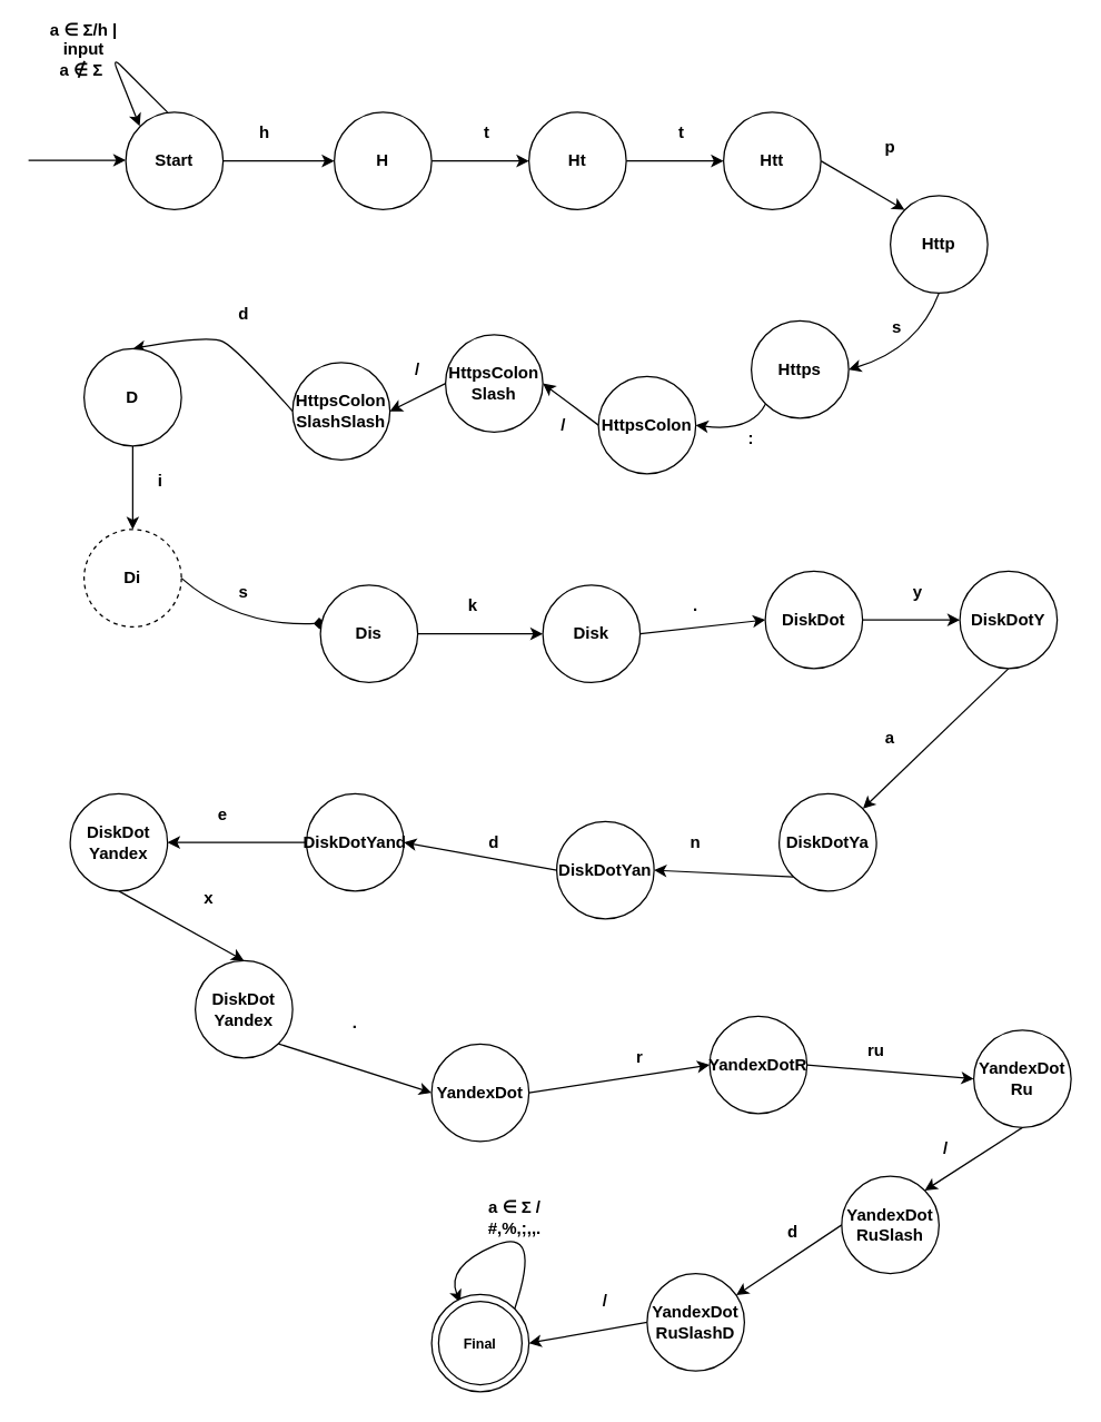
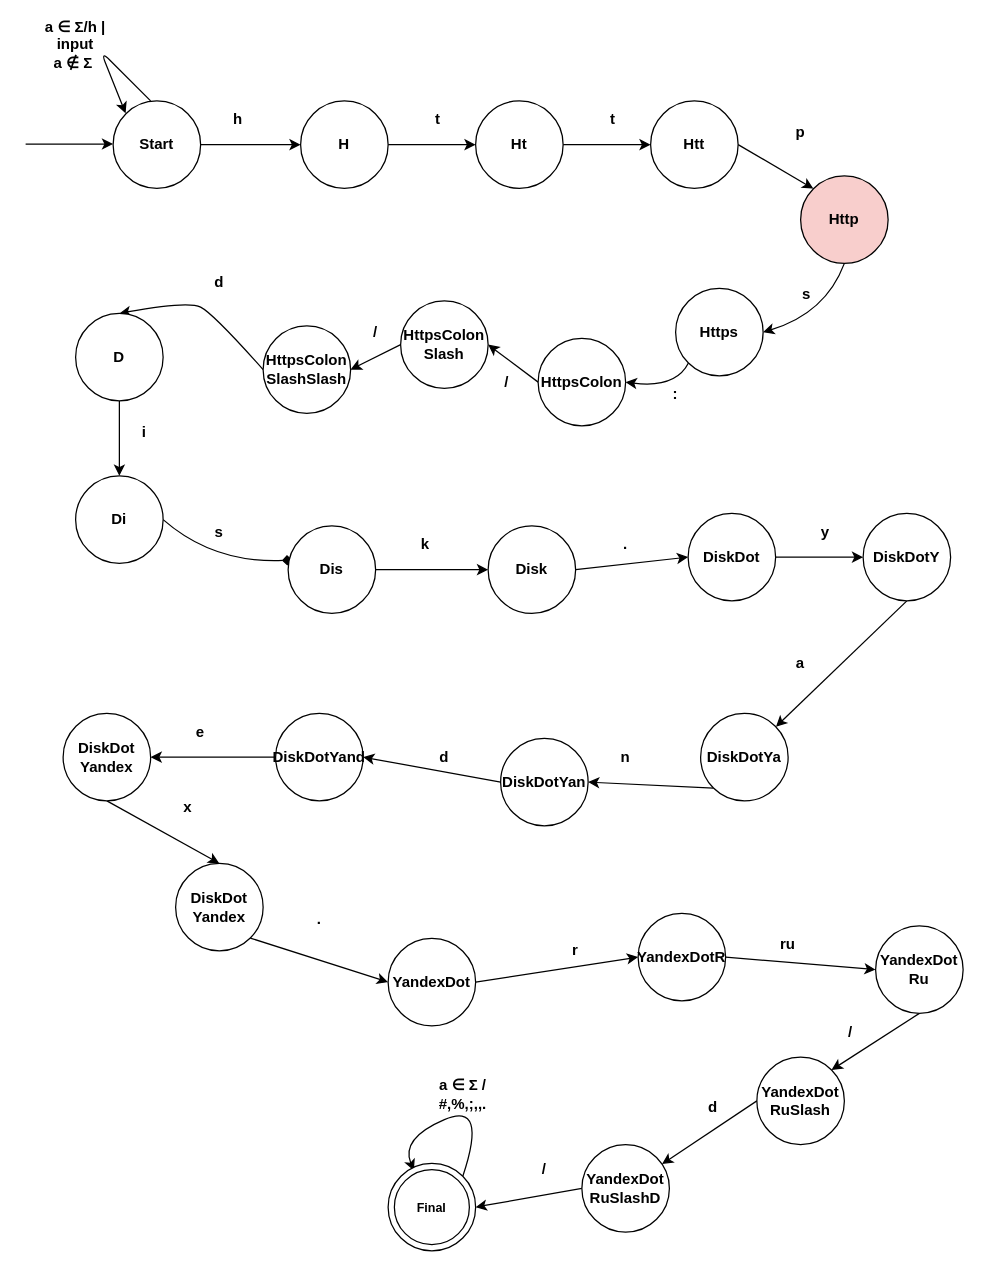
  <mxCell id="0" />
  <mxCell id="1" parent="0" />
  <mxCell id="2" style="edgeStyle=none;html=1;exitX=1;exitY=0.5;exitDx=0;exitDy=0;entryX=0;entryY=0.5;entryDx=0;entryDy=0;shadow=0;rounded=0;curved=1;fontStyle=1" edge="1" parent="1" source="3" target="5"><mxGeometry relative="1" as="geometry" /></mxCell>
  <mxCell id="3" value="Start" style="ellipse;whiteSpace=wrap;html=1;aspect=fixed;shadow=0;fontStyle=1" vertex="1" parent="1"><mxGeometry x="90" y="80" width="70" height="70" as="geometry" /></mxCell>
  <mxCell id="4" style="edgeStyle=none;html=1;exitX=1;exitY=0.5;exitDx=0;exitDy=0;entryX=0;entryY=0.5;entryDx=0;entryDy=0;rounded=0;curved=1;shadow=0;fontStyle=1" edge="1" parent="1" source="5" target="7"><mxGeometry relative="1" as="geometry" /></mxCell>
  <mxCell id="5" value="H" style="ellipse;whiteSpace=wrap;html=1;aspect=fixed;shadow=0;fontStyle=1" vertex="1" parent="1"><mxGeometry x="240" y="80" width="70" height="70" as="geometry" /></mxCell>
  <mxCell id="6" style="edgeStyle=none;html=1;exitX=1;exitY=0.5;exitDx=0;exitDy=0;entryX=0;entryY=0.5;entryDx=0;entryDy=0;rounded=0;curved=1;shadow=0;fontStyle=1" edge="1" parent="1" source="7" target="9"><mxGeometry relative="1" as="geometry" /></mxCell>
  <mxCell id="7" value="Ht" style="ellipse;whiteSpace=wrap;html=1;aspect=fixed;shadow=0;fontStyle=1" vertex="1" parent="1"><mxGeometry x="380" y="80" width="70" height="70" as="geometry" /></mxCell>
  <mxCell id="8" style="edgeStyle=none;html=1;exitX=1;exitY=0.5;exitDx=0;exitDy=0;entryX=0;entryY=0;entryDx=0;entryDy=0;rounded=0;curved=1;shadow=0;fontStyle=1" edge="1" parent="1" source="9" target="11"><mxGeometry relative="1" as="geometry" /></mxCell>
  <mxCell id="9" value="Htt" style="ellipse;whiteSpace=wrap;html=1;aspect=fixed;shadow=0;fontStyle=1" vertex="1" parent="1"><mxGeometry x="520" y="80" width="70" height="70" as="geometry" /></mxCell>
  <mxCell id="10" style="edgeStyle=none;html=1;exitX=0.5;exitY=1;exitDx=0;exitDy=0;entryX=1;entryY=0.5;entryDx=0;entryDy=0;shadow=0;rounded=0;curved=1;fontStyle=1" edge="1" parent="1" source="11" target="13"><mxGeometry relative="1" as="geometry"><Array as="points"><mxPoint x="660" y="250" /></Array></mxGeometry></mxCell>
- <mxCell id="11" value="Http" style="ellipse;whiteSpace=wrap;html=1;aspect=fixed;shadow=0;fontStyle=1" vertex="1" parent="1"><mxGeometry x="640" y="140" width="70" height="70" as="geometry" /></mxCell>
+ <mxCell id="11" value="Http" style="ellipse;whiteSpace=wrap;html=1;aspect=fixed;shadow=0;fontStyle=1;fillColor=#f8cecc;" vertex="1" parent="1"><mxGeometry x="640" y="140" width="70" height="70" as="geometry" /></mxCell>
  <mxCell id="12" style="edgeStyle=none;html=1;exitX=0;exitY=1;exitDx=0;exitDy=0;entryX=1;entryY=0.5;entryDx=0;entryDy=0;rounded=0;curved=1;shadow=0;fontStyle=1" edge="1" parent="1" source="13" target="15"><mxGeometry relative="1" as="geometry"><Array as="points"><mxPoint x="540" y="310" /></Array></mxGeometry></mxCell>
  <mxCell id="13" value="Https" style="ellipse;whiteSpace=wrap;html=1;aspect=fixed;shadow=0;fontStyle=1" vertex="1" parent="1"><mxGeometry x="540" y="230" width="70" height="70" as="geometry" /></mxCell>
  <mxCell id="14" style="edgeStyle=none;html=1;exitX=0;exitY=0.5;exitDx=0;exitDy=0;entryX=1;entryY=0.5;entryDx=0;entryDy=0;rounded=0;curved=1;shadow=0;fontStyle=1" edge="1" parent="1" source="15" target="17"><mxGeometry relative="1" as="geometry" /></mxCell>
  <mxCell id="15" value="HttpsColon" style="ellipse;whiteSpace=wrap;html=1;aspect=fixed;shadow=0;fontStyle=1" vertex="1" parent="1"><mxGeometry x="430" y="270" width="70" height="70" as="geometry" /></mxCell>
  <mxCell id="16" style="edgeStyle=none;html=1;exitX=0;exitY=0.5;exitDx=0;exitDy=0;entryX=1;entryY=0.5;entryDx=0;entryDy=0;rounded=0;curved=1;shadow=0;fontStyle=1" edge="1" parent="1" source="17" target="19"><mxGeometry relative="1" as="geometry" /></mxCell>
  <mxCell id="17" value="HttpsColon&lt;div&gt;Slash&lt;/div&gt;" style="ellipse;whiteSpace=wrap;html=1;aspect=fixed;shadow=0;fontStyle=1" vertex="1" parent="1"><mxGeometry x="320" y="240" width="70" height="70" as="geometry" /></mxCell>
  <mxCell id="18" style="edgeStyle=none;html=1;exitX=0;exitY=0.5;exitDx=0;exitDy=0;entryX=0.5;entryY=0;entryDx=0;entryDy=0;shadow=0;rounded=0;curved=1;fontStyle=1" edge="1" parent="1" source="19" target="21"><mxGeometry relative="1" as="geometry"><Array as="points"><mxPoint x="170" y="250" /><mxPoint x="150" y="240" /></Array></mxGeometry></mxCell>
  <mxCell id="19" value="HttpsColon&lt;div&gt;SlashSlash&lt;/div&gt;" style="ellipse;whiteSpace=wrap;html=1;aspect=fixed;shadow=0;fontStyle=1" vertex="1" parent="1"><mxGeometry x="210" y="260" width="70" height="70" as="geometry" /></mxCell>
  <mxCell id="20" style="edgeStyle=none;html=1;exitX=0.5;exitY=1;exitDx=0;exitDy=0;entryX=0.5;entryY=0;entryDx=0;entryDy=0;shadow=0;rounded=0;curved=1;fontStyle=1" edge="1" parent="1" source="21" target="23"><mxGeometry relative="1" as="geometry" /></mxCell>
  <mxCell id="21" value="D" style="ellipse;whiteSpace=wrap;html=1;aspect=fixed;shadow=0;fontStyle=1" vertex="1" parent="1"><mxGeometry x="60" y="250" width="70" height="70" as="geometry" /></mxCell>
  <mxCell id="22" style="edgeStyle=none;html=1;exitX=1;exitY=0.5;exitDx=0;exitDy=0;entryX=0.049;entryY=0.391;entryDx=0;entryDy=0;entryPerimeter=0;shadow=0;rounded=0;curved=1;fontStyle=1;endArrow=diamond;" edge="1" parent="1" source="23" target="25"><mxGeometry relative="1" as="geometry"><Array as="points"><mxPoint x="170" y="450" /></Array></mxGeometry></mxCell>
- <mxCell id="23" value="Di" style="ellipse;whiteSpace=wrap;html=1;aspect=fixed;shadow=0;fontStyle=1;dashed=1;" vertex="1" parent="1"><mxGeometry x="60" y="380" width="70" height="70" as="geometry" /></mxCell>
+ <mxCell id="23" value="Di" style="ellipse;whiteSpace=wrap;html=1;aspect=fixed;shadow=0;fontStyle=1" vertex="1" parent="1"><mxGeometry x="60" y="380" width="70" height="70" as="geometry" /></mxCell>
  <mxCell id="24" style="edgeStyle=none;html=1;exitX=1;exitY=0.5;exitDx=0;exitDy=0;entryX=0;entryY=0.5;entryDx=0;entryDy=0;shadow=0;rounded=0;curved=1;fontStyle=1" edge="1" parent="1" source="25" target="27"><mxGeometry relative="1" as="geometry" /></mxCell>
  <mxCell id="25" value="Dis" style="ellipse;whiteSpace=wrap;html=1;aspect=fixed;shadow=0;fontStyle=1" vertex="1" parent="1"><mxGeometry x="230" y="420" width="70" height="70" as="geometry" /></mxCell>
  <mxCell id="26" style="edgeStyle=none;html=1;exitX=1;exitY=0.5;exitDx=0;exitDy=0;entryX=0;entryY=0.5;entryDx=0;entryDy=0;shadow=0;rounded=0;curved=1;fontStyle=1" edge="1" parent="1" source="27" target="29"><mxGeometry relative="1" as="geometry" /></mxCell>
  <mxCell id="27" value="Disk" style="ellipse;whiteSpace=wrap;html=1;aspect=fixed;shadow=0;fontStyle=1" vertex="1" parent="1"><mxGeometry x="390" y="420" width="70" height="70" as="geometry" /></mxCell>
  <mxCell id="28" style="edgeStyle=none;html=1;exitX=1;exitY=0.5;exitDx=0;exitDy=0;shadow=0;rounded=0;curved=1;fontStyle=1" edge="1" parent="1" source="29" target="31"><mxGeometry relative="1" as="geometry" /></mxCell>
  <mxCell id="29" value="DiskDot" style="ellipse;whiteSpace=wrap;html=1;aspect=fixed;shadow=0;fontStyle=1" vertex="1" parent="1"><mxGeometry x="550" y="410" width="70" height="70" as="geometry" /></mxCell>
  <mxCell id="30" style="edgeStyle=none;html=1;exitX=0.5;exitY=1;exitDx=0;exitDy=0;shadow=0;rounded=0;curved=1;fontStyle=1" edge="1" parent="1" source="31" target="33"><mxGeometry relative="1" as="geometry" /></mxCell>
  <mxCell id="31" value="DiskDotY" style="ellipse;whiteSpace=wrap;html=1;aspect=fixed;shadow=0;fontStyle=1" vertex="1" parent="1"><mxGeometry x="690" y="410" width="70" height="70" as="geometry" /></mxCell>
  <mxCell id="32" style="edgeStyle=none;html=1;exitX=0;exitY=1;exitDx=0;exitDy=0;entryX=1;entryY=0.5;entryDx=0;entryDy=0;shadow=0;rounded=0;curved=1;fontStyle=1" edge="1" parent="1" source="33" target="35"><mxGeometry relative="1" as="geometry" /></mxCell>
  <mxCell id="33" value="DiskDotYa" style="ellipse;whiteSpace=wrap;html=1;aspect=fixed;shadow=0;fontStyle=1" vertex="1" parent="1"><mxGeometry x="560" y="570" width="70" height="70" as="geometry" /></mxCell>
  <mxCell id="34" style="edgeStyle=none;html=1;exitX=0;exitY=0.5;exitDx=0;exitDy=0;entryX=1;entryY=0.5;entryDx=0;entryDy=0;shadow=0;rounded=0;curved=1;fontStyle=1" edge="1" parent="1" source="35" target="37"><mxGeometry relative="1" as="geometry" /></mxCell>
  <mxCell id="35" value="DiskDotYan" style="ellipse;whiteSpace=wrap;html=1;aspect=fixed;shadow=0;fontStyle=1" vertex="1" parent="1"><mxGeometry x="400" y="590" width="70" height="70" as="geometry" /></mxCell>
  <mxCell id="36" style="edgeStyle=none;html=1;exitX=0;exitY=0.5;exitDx=0;exitDy=0;entryX=1;entryY=0.5;entryDx=0;entryDy=0;shadow=0;rounded=0;curved=1;fontStyle=1" edge="1" parent="1" source="37" target="39"><mxGeometry relative="1" as="geometry" /></mxCell>
  <mxCell id="37" value="DiskDotYand" style="ellipse;whiteSpace=wrap;html=1;aspect=fixed;shadow=0;fontStyle=1" vertex="1" parent="1"><mxGeometry x="220" y="570" width="70" height="70" as="geometry" /></mxCell>
  <mxCell id="38" style="edgeStyle=none;html=1;exitX=0.5;exitY=1;exitDx=0;exitDy=0;entryX=0.5;entryY=0;entryDx=0;entryDy=0;shadow=0;rounded=0;curved=1;fontStyle=1" edge="1" parent="1" source="39" target="41"><mxGeometry relative="1" as="geometry" /></mxCell>
  <mxCell id="39" value="DiskDot&lt;div&gt;Yandex&lt;/div&gt;" style="ellipse;whiteSpace=wrap;html=1;aspect=fixed;shadow=0;fontStyle=1" vertex="1" parent="1"><mxGeometry x="50" y="570" width="70" height="70" as="geometry" /></mxCell>
  <mxCell id="40" style="edgeStyle=none;html=1;exitX=1;exitY=1;exitDx=0;exitDy=0;entryX=0;entryY=0.5;entryDx=0;entryDy=0;shadow=0;rounded=0;curved=1;fontStyle=1" edge="1" parent="1" source="41" target="43"><mxGeometry relative="1" as="geometry" /></mxCell>
  <mxCell id="41" value="DiskDot&lt;div&gt;Yandex&lt;/div&gt;" style="ellipse;whiteSpace=wrap;html=1;aspect=fixed;shadow=0;fontStyle=1" vertex="1" parent="1"><mxGeometry x="140" y="690" width="70" height="70" as="geometry" /></mxCell>
  <mxCell id="42" style="edgeStyle=none;html=1;exitX=1;exitY=0.5;exitDx=0;exitDy=0;entryX=0;entryY=0.5;entryDx=0;entryDy=0;shadow=0;rounded=0;curved=1;fontStyle=1" edge="1" parent="1" source="43" target="45"><mxGeometry relative="1" as="geometry" /></mxCell>
  <mxCell id="43" value="YandexDot" style="ellipse;whiteSpace=wrap;html=1;aspect=fixed;shadow=0;fontStyle=1" vertex="1" parent="1"><mxGeometry x="310" y="750" width="70" height="70" as="geometry" /></mxCell>
  <mxCell id="44" style="edgeStyle=none;html=1;exitX=1;exitY=0.5;exitDx=0;exitDy=0;entryX=0;entryY=0.5;entryDx=0;entryDy=0;shadow=0;rounded=0;curved=1;fontStyle=1" edge="1" parent="1" source="45" target="47"><mxGeometry relative="1" as="geometry" /></mxCell>
  <mxCell id="45" value="YandexDotR" style="ellipse;whiteSpace=wrap;html=1;aspect=fixed;shadow=0;fontStyle=1" vertex="1" parent="1"><mxGeometry x="510" y="730" width="70" height="70" as="geometry" /></mxCell>
  <mxCell id="46" style="edgeStyle=none;html=1;exitX=0.5;exitY=1;exitDx=0;exitDy=0;entryX=1;entryY=0;entryDx=0;entryDy=0;shadow=0;rounded=0;curved=1;fontStyle=1" edge="1" parent="1" source="47" target="49"><mxGeometry relative="1" as="geometry" /></mxCell>
  <mxCell id="47" value="YandexDot&lt;div&gt;Ru&lt;/div&gt;" style="ellipse;whiteSpace=wrap;html=1;aspect=fixed;shadow=0;fontStyle=1" vertex="1" parent="1"><mxGeometry x="700" y="740" width="70" height="70" as="geometry" /></mxCell>
  <mxCell id="48" style="edgeStyle=none;html=1;exitX=0;exitY=0.5;exitDx=0;exitDy=0;shadow=0;rounded=0;curved=1;fontStyle=1" edge="1" parent="1" source="49" target="51"><mxGeometry relative="1" as="geometry" /></mxCell>
  <mxCell id="49" value="YandexDot&lt;div&gt;RuSlash&lt;/div&gt;" style="ellipse;whiteSpace=wrap;html=1;aspect=fixed;shadow=0;fontStyle=1" vertex="1" parent="1"><mxGeometry x="605" y="845" width="70" height="70" as="geometry" /></mxCell>
  <mxCell id="50" style="edgeStyle=none;html=1;exitX=0;exitY=0.5;exitDx=0;exitDy=0;entryX=1;entryY=0.5;entryDx=0;entryDy=0;fontFamily=Helvetica;fontSize=12;fontColor=default;shadow=0;rounded=0;curved=1;fontStyle=1" edge="1" parent="1" source="51" target="77"><mxGeometry relative="1" as="geometry" /></mxCell>
  <mxCell id="51" value="YandexDot&lt;div&gt;RuSlashD&lt;/div&gt;" style="ellipse;whiteSpace=wrap;html=1;aspect=fixed;shadow=0;fontStyle=1" vertex="1" parent="1"><mxGeometry x="465" y="915" width="70" height="70" as="geometry" /></mxCell>
  <mxCell id="52" value="p" style="text;html=1;align=center;verticalAlign=middle;whiteSpace=wrap;rounded=0;shadow=0;fontStyle=1" vertex="1" parent="1"><mxGeometry x="610" y="90" width="60" height="30" as="geometry" /></mxCell>
  <mxCell id="53" value="s" style="text;html=1;align=center;verticalAlign=middle;whiteSpace=wrap;rounded=0;shadow=0;fontStyle=1" vertex="1" parent="1"><mxGeometry x="615" y="220" width="60" height="30" as="geometry" /></mxCell>
  <mxCell id="54" value=":" style="text;html=1;align=center;verticalAlign=middle;whiteSpace=wrap;rounded=0;shadow=0;fontStyle=1" vertex="1" parent="1"><mxGeometry x="510" y="300" width="60" height="30" as="geometry" /></mxCell>
  <mxCell id="55" value="/" style="text;html=1;align=center;verticalAlign=middle;whiteSpace=wrap;rounded=0;shadow=0;fontStyle=1" vertex="1" parent="1"><mxGeometry x="375" y="290" width="60" height="30" as="geometry" /></mxCell>
  <mxCell id="56" value="/" style="text;html=1;align=center;verticalAlign=middle;whiteSpace=wrap;rounded=0;shadow=0;fontStyle=1" vertex="1" parent="1"><mxGeometry x="270" y="250" width="60" height="30" as="geometry" /></mxCell>
  <mxCell id="57" value="d" style="text;html=1;align=center;verticalAlign=middle;whiteSpace=wrap;rounded=0;shadow=0;fontStyle=1" vertex="1" parent="1"><mxGeometry x="145" y="210" width="60" height="30" as="geometry" /></mxCell>
  <mxCell id="58" value="i" style="text;html=1;align=center;verticalAlign=middle;whiteSpace=wrap;rounded=0;shadow=0;fontStyle=1" vertex="1" parent="1"><mxGeometry x="85" y="330" width="60" height="30" as="geometry" /></mxCell>
  <mxCell id="59" value="s" style="text;html=1;align=center;verticalAlign=middle;whiteSpace=wrap;rounded=0;shadow=0;fontStyle=1" vertex="1" parent="1"><mxGeometry x="145" y="410" width="60" height="30" as="geometry" /></mxCell>
  <mxCell id="60" value="k" style="text;html=1;align=center;verticalAlign=middle;whiteSpace=wrap;rounded=0;shadow=0;fontStyle=1" vertex="1" parent="1"><mxGeometry x="310" y="420" width="60" height="30" as="geometry" /></mxCell>
  <mxCell id="61" value="." style="text;html=1;align=center;verticalAlign=middle;whiteSpace=wrap;rounded=0;shadow=0;fontStyle=1" vertex="1" parent="1"><mxGeometry x="470" y="420" width="60" height="30" as="geometry" /></mxCell>
  <mxCell id="62" value="y" style="text;html=1;align=center;verticalAlign=middle;whiteSpace=wrap;rounded=0;shadow=0;fontStyle=1" vertex="1" parent="1"><mxGeometry x="630" y="410" width="60" height="30" as="geometry" /></mxCell>
  <mxCell id="63" value="a" style="text;html=1;align=center;verticalAlign=middle;whiteSpace=wrap;rounded=0;shadow=0;fontStyle=1" vertex="1" parent="1"><mxGeometry x="610" y="515" width="60" height="30" as="geometry" /></mxCell>
  <mxCell id="64" value="n" style="text;html=1;align=center;verticalAlign=middle;whiteSpace=wrap;rounded=0;shadow=0;fontStyle=1" vertex="1" parent="1"><mxGeometry x="470" y="590" width="60" height="30" as="geometry" /></mxCell>
  <mxCell id="65" value="d" style="text;html=1;align=center;verticalAlign=middle;whiteSpace=wrap;rounded=0;shadow=0;fontStyle=1" vertex="1" parent="1"><mxGeometry x="325" y="590" width="60" height="30" as="geometry" /></mxCell>
  <mxCell id="66" value="e" style="text;html=1;align=center;verticalAlign=middle;whiteSpace=wrap;rounded=0;shadow=0;fontStyle=1" vertex="1" parent="1"><mxGeometry x="130" y="570" width="60" height="30" as="geometry" /></mxCell>
  <mxCell id="67" value="x" style="text;html=1;align=center;verticalAlign=middle;whiteSpace=wrap;rounded=0;shadow=0;fontStyle=1" vertex="1" parent="1"><mxGeometry x="120" y="630" width="60" height="30" as="geometry" /></mxCell>
  <mxCell id="68" value="." style="text;html=1;align=center;verticalAlign=middle;whiteSpace=wrap;rounded=0;shadow=0;fontStyle=1" vertex="1" parent="1"><mxGeometry x="225" y="720" width="60" height="30" as="geometry" /></mxCell>
  <mxCell id="69" value="r" style="text;html=1;align=center;verticalAlign=middle;whiteSpace=wrap;rounded=0;shadow=0;fontStyle=1" vertex="1" parent="1"><mxGeometry x="430" y="745" width="60" height="30" as="geometry" /></mxCell>
  <mxCell id="70" value="ru" style="text;html=1;align=center;verticalAlign=middle;whiteSpace=wrap;rounded=0;shadow=0;fontStyle=1" vertex="1" parent="1"><mxGeometry x="600" y="740" width="60" height="30" as="geometry" /></mxCell>
  <mxCell id="71" value="/" style="text;html=1;align=center;verticalAlign=middle;whiteSpace=wrap;rounded=0;shadow=0;fontStyle=1" vertex="1" parent="1"><mxGeometry x="650" y="810" width="60" height="30" as="geometry" /></mxCell>
  <mxCell id="72" value="d" style="text;html=1;align=center;verticalAlign=middle;whiteSpace=wrap;rounded=0;shadow=0;fontStyle=1" vertex="1" parent="1"><mxGeometry x="540" y="870" width="60" height="30" as="geometry" /></mxCell>
  <mxCell id="73" value="/" style="text;html=1;align=center;verticalAlign=middle;whiteSpace=wrap;rounded=0;shadow=0;fontStyle=1" vertex="1" parent="1"><mxGeometry x="405" y="920" width="60" height="30" as="geometry" /></mxCell>
  <mxCell id="74" style="edgeStyle=none;html=1;exitX=1;exitY=0;exitDx=0;exitDy=0;entryX=0.294;entryY=0.083;entryDx=0;entryDy=0;rounded=0;curved=1;entryPerimeter=0;shadow=0;fontStyle=1" edge="1" parent="1"><mxGeometry relative="1" as="geometry"><mxPoint x="369.749" y="940.251" as="sourcePoint" /><mxPoint x="330.58" y="935.81" as="targetPoint" /><Array as="points"><mxPoint x="390" y="880" /><mxPoint x="320" y="910" /></Array></mxGeometry></mxCell>
  <mxCell id="75" value="a ∈ Σ / #,%,;,,." style="text;html=1;align=center;verticalAlign=middle;whiteSpace=wrap;rounded=0;shadow=0;fontStyle=1" vertex="1" parent="1"><mxGeometry x="340" y="860" width="60" height="30" as="geometry" /></mxCell>
  <mxCell id="76" value="" style="endArrow=classic;html=1;shadow=0;rounded=0;curved=1;fontStyle=1" edge="1" parent="1"><mxGeometry width="50" height="50" relative="1" as="geometry"><mxPoint x="20" y="114.5" as="sourcePoint" /><mxPoint x="90" y="114.5" as="targetPoint" /></mxGeometry></mxCell>
  <mxCell id="77" value="" style="ellipse;whiteSpace=wrap;html=1;aspect=fixed;shadow=0;fontStyle=1" vertex="1" parent="1"><mxGeometry x="310" y="930" width="70" height="70" as="geometry" /></mxCell>
  <mxCell id="78" value="" style="verticalLabelPosition=bottom;verticalAlign=top;html=1;shape=mxgraph.flowchart.on-page_reference;shadow=0;strokeColor=default;align=center;fontFamily=Helvetica;fontSize=12;fontColor=default;fillColor=default;fontStyle=1" vertex="1" parent="1"><mxGeometry x="315" y="935" width="60" height="60" as="geometry" /></mxCell>
  <mxCell id="79" value="&lt;span style=&quot;font-size: 10px;&quot;&gt;Final&lt;/span&gt;" style="text;html=1;align=center;verticalAlign=middle;whiteSpace=wrap;rounded=0;fontFamily=Helvetica;fontSize=12;fontColor=default;shadow=0;fontStyle=1" vertex="1" parent="1"><mxGeometry x="315" y="950" width="60" height="30" as="geometry" /></mxCell>
  <mxCell id="80" value="" style="endArrow=classic;html=1;exitX=0.429;exitY=0;exitDx=0;exitDy=0;exitPerimeter=0;entryX=0;entryY=0;entryDx=0;entryDy=0;" edge="1" parent="1"><mxGeometry width="50" height="50" relative="1" as="geometry"><mxPoint x="120" y="80" as="sourcePoint" /><mxPoint x="100" y="90" as="targetPoint" /><Array as="points"><mxPoint x="80" y="40" /></Array></mxGeometry></mxCell>
  <mxCell id="81" value="a ∈ Σ/h | input&lt;div&gt;a ∉ Σ&amp;nbsp;&lt;/div&gt;" style="text;html=1;align=center;verticalAlign=middle;whiteSpace=wrap;rounded=0;shadow=0;fontStyle=1" vertex="1" parent="1"><mxGeometry x="30" y="20" width="60" height="30" as="geometry" /></mxCell>
  <mxCell id="82" value="h" style="text;html=1;align=center;verticalAlign=middle;whiteSpace=wrap;rounded=0;shadow=0;fontStyle=1" vertex="1" parent="1"><mxGeometry x="160" y="80" width="60" height="30" as="geometry" /></mxCell>
  <mxCell id="83" value="t" style="text;html=1;align=center;verticalAlign=middle;whiteSpace=wrap;rounded=0;shadow=0;fontStyle=1" vertex="1" parent="1"><mxGeometry x="320" y="80" width="60" height="30" as="geometry" /></mxCell>
  <mxCell id="84" value="t" style="text;html=1;align=center;verticalAlign=middle;whiteSpace=wrap;rounded=0;shadow=0;fontStyle=1" vertex="1" parent="1"><mxGeometry x="460" y="80" width="60" height="30" as="geometry" /></mxCell>
